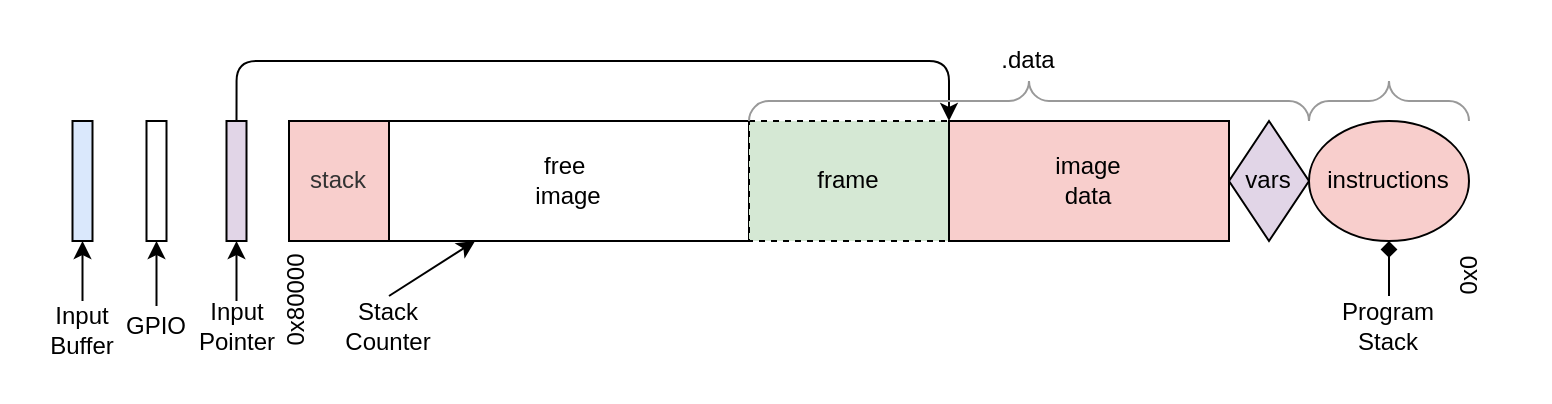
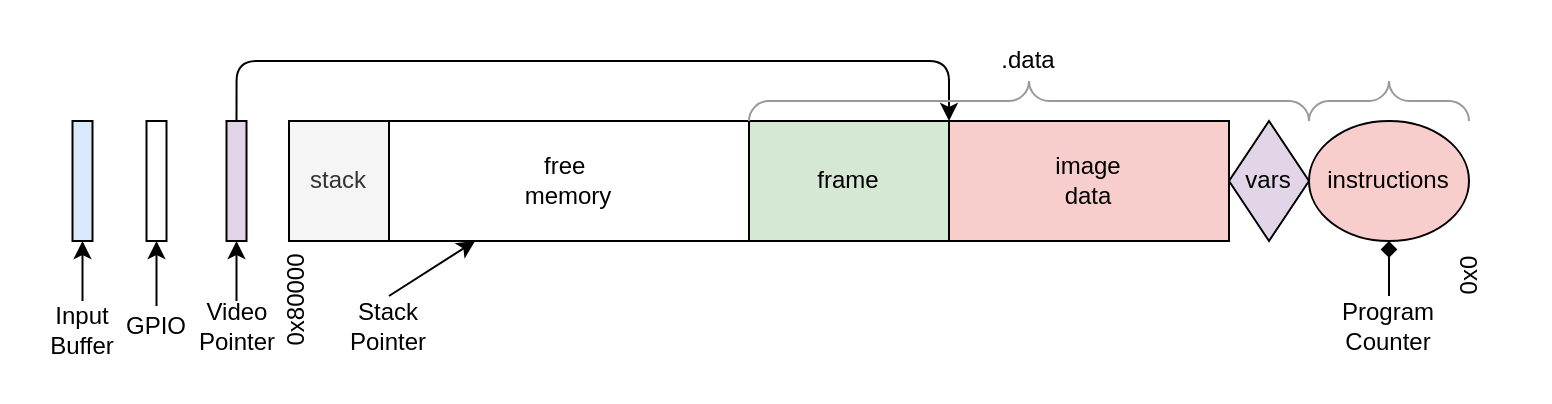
  <mxCell id="0" />
  <mxCell id="1" parent="0" />
- <mxCell id="2" value="free&amp;nbsp;&lt;br&gt;image" style="rounded=0;whiteSpace=wrap;html=1;fillColor=none;" parent="1" vertex="1"><mxGeometry x="194" y="60" width="180" height="60" as="geometry" /></mxCell>
+ <mxCell id="2" value="free&amp;nbsp;&lt;br&gt;memory" style="rounded=0;whiteSpace=wrap;html=1;fillColor=none;" parent="1" vertex="1"><mxGeometry x="194" y="60" width="180" height="60" as="geometry" /></mxCell>
  <mxCell id="3" value="instructions" style="ellipse;whiteSpace=wrap;html=1;fillColor=#f8cecc;" parent="1" vertex="1"><mxGeometry x="654" y="60" width="80" height="60" as="geometry" /></mxCell>
  <mxCell id="4" value="" style="rounded=0;whiteSpace=wrap;html=1;" parent="1" vertex="1"><mxGeometry x="72.75" y="60" width="10" height="60" as="geometry" /></mxCell>
  <mxCell id="5" style="edgeStyle=orthogonalEdgeStyle;rounded=1;orthogonalLoop=1;jettySize=auto;html=1;exitX=0.5;exitY=0;exitDx=0;exitDy=0;entryX=1;entryY=0;entryDx=0;entryDy=0;" parent="1" source="6" target="8" edge="1"><mxGeometry relative="1" as="geometry"><Array as="points"><mxPoint x="118" y="30" /><mxPoint x="474" y="30" /></Array></mxGeometry></mxCell>
  <mxCell id="6" value="" style="rounded=0;whiteSpace=wrap;html=1;fillColor=#e1d5e7;" parent="1" vertex="1"><mxGeometry x="112.75" y="60" width="10" height="60" as="geometry" /></mxCell>
  <mxCell id="7" value="vars" style="rhombus;whiteSpace=wrap;html=1;fillColor=#e1d5e7;" parent="1" vertex="1"><mxGeometry x="614" y="60" width="40" height="60" as="geometry" /></mxCell>
- <mxCell id="8" value="frame" style="rounded=0;whiteSpace=wrap;html=1;fillColor=#d5e8d4;dashed=1;" parent="1" vertex="1"><mxGeometry x="374" y="60" width="100" height="60" as="geometry" /></mxCell>
- <mxCell id="9" value="stack" style="rounded=0;whiteSpace=wrap;html=1;fillColor=#f8cecc;fontColor=#333333;" parent="1" vertex="1"><mxGeometry x="144" y="60" width="50" height="60" as="geometry" /></mxCell>
+ <mxCell id="8" value="frame" style="rounded=0;whiteSpace=wrap;html=1;fillColor=#d5e8d4;" parent="1" vertex="1"><mxGeometry x="374" y="60" width="100" height="60" as="geometry" /></mxCell>
+ <mxCell id="9" value="stack" style="rounded=0;whiteSpace=wrap;html=1;fillColor=#f5f5f5;fontColor=#333333;" parent="1" vertex="1"><mxGeometry x="144" y="60" width="50" height="60" as="geometry" /></mxCell>
  <mxCell id="10" value="" style="endArrow=classic;html=1;exitX=0.5;exitY=0;exitDx=0;exitDy=0;" parent="1" source="11" target="2" edge="1"><mxGeometry width="50" height="50" relative="1" as="geometry"><mxPoint x="-6" y="200" as="sourcePoint" /><mxPoint x="24" y="160" as="targetPoint" /></mxGeometry></mxCell>
- <mxCell id="11" value="Stack&lt;br&gt;Counter" style="text;html=1;strokeColor=none;fillColor=none;align=center;verticalAlign=middle;whiteSpace=wrap;rounded=0;" parent="1" vertex="1"><mxGeometry x="174" y="147.5" width="40" height="30" as="geometry" /></mxCell>
+ <mxCell id="11" value="Stack&lt;br&gt;Pointer" style="text;html=1;strokeColor=none;fillColor=none;align=center;verticalAlign=middle;whiteSpace=wrap;rounded=0;" parent="1" vertex="1"><mxGeometry x="174" y="147.5" width="40" height="30" as="geometry" /></mxCell>
  <mxCell id="12" style="edgeStyle=orthogonalEdgeStyle;rounded=0;orthogonalLoop=1;jettySize=auto;html=1;exitX=0.5;exitY=0;exitDx=0;exitDy=0;entryX=0.5;entryY=1;entryDx=0;entryDy=0;endArrow=diamond;" edge="1" parent="1" source="13" target="3"><mxGeometry relative="1" as="geometry" /></mxCell>
- <mxCell id="13" value="Program&lt;br&gt;Stack" style="text;html=1;strokeColor=none;fillColor=none;align=center;verticalAlign=middle;whiteSpace=wrap;rounded=0;" parent="1" vertex="1"><mxGeometry x="674" y="147.5" width="40" height="30" as="geometry" /></mxCell>
+ <mxCell id="13" value="Program&lt;br&gt;Counter" style="text;html=1;strokeColor=none;fillColor=none;align=center;verticalAlign=middle;whiteSpace=wrap;rounded=0;" parent="1" vertex="1"><mxGeometry x="674" y="147.5" width="40" height="30" as="geometry" /></mxCell>
  <mxCell id="14" style="edgeStyle=orthogonalEdgeStyle;rounded=0;orthogonalLoop=1;jettySize=auto;html=1;exitX=0.5;exitY=0;exitDx=0;exitDy=0;entryX=0.5;entryY=1;entryDx=0;entryDy=0;" edge="1" parent="1" target="6"><mxGeometry relative="1" as="geometry"><mxPoint x="117.75" y="150" as="sourcePoint" /></mxGeometry></mxCell>
- <mxCell id="15" value="Input&lt;br&gt;Pointer" style="text;html=1;strokeColor=none;fillColor=none;align=center;verticalAlign=middle;whiteSpace=wrap;rounded=0;" parent="1" vertex="1"><mxGeometry x="96.5" y="150" width="42.5" height="25" as="geometry" /></mxCell>
+ <mxCell id="15" value="Video&lt;br&gt;Pointer" style="text;html=1;strokeColor=none;fillColor=none;align=center;verticalAlign=middle;whiteSpace=wrap;rounded=0;" parent="1" vertex="1"><mxGeometry x="96.5" y="150" width="42.5" height="25" as="geometry" /></mxCell>
  <mxCell id="16" style="edgeStyle=orthogonalEdgeStyle;rounded=0;orthogonalLoop=1;jettySize=auto;html=1;exitX=0.5;exitY=0;exitDx=0;exitDy=0;entryX=0.5;entryY=1;entryDx=0;entryDy=0;" edge="1" parent="1" source="17" target="4"><mxGeometry relative="1" as="geometry" /></mxCell>
  <mxCell id="17" value="GPIO" style="text;html=1;strokeColor=none;fillColor=none;align=center;verticalAlign=middle;whiteSpace=wrap;rounded=0;" parent="1" vertex="1"><mxGeometry x="57.75" y="152.5" width="40" height="20" as="geometry" /></mxCell>
  <mxCell id="18" value="" style="verticalLabelPosition=bottom;shadow=0;dashed=0;align=center;html=1;verticalAlign=top;strokeWidth=1;shape=mxgraph.mockup.markup.curlyBrace;strokeColor=#999999;" parent="1" vertex="1"><mxGeometry x="654" y="40" width="80" height="20" as="geometry" /></mxCell>
  <mxCell id="19" value="" style="verticalLabelPosition=bottom;shadow=0;dashed=0;align=center;html=1;verticalAlign=top;strokeWidth=1;shape=mxgraph.mockup.markup.curlyBrace;strokeColor=#999999;" parent="1" vertex="1"><mxGeometry x="374" y="40" width="280" height="20" as="geometry" /></mxCell>
  <mxCell id="20" value=".data" style="text;html=1;strokeColor=none;fillColor=none;align=center;verticalAlign=middle;whiteSpace=wrap;rounded=0;" parent="1" vertex="1"><mxGeometry x="494" width="40" height="20" as="geometry" y="20" /></mxCell>
  <mxCell id="21" value="" style="rounded=0;whiteSpace=wrap;html=1;fillColor=#dae8fc;" parent="1" vertex="1"><mxGeometry x="35.75" y="60" width="10" height="60" as="geometry" /></mxCell>
  <mxCell id="22" value="image&lt;br&gt;data" style="rounded=0;whiteSpace=wrap;html=1;fillColor=#f8cecc;" parent="1" vertex="1"><mxGeometry x="474" y="60" width="140" height="60" as="geometry" /></mxCell>
  <mxCell id="23" value="" style="endArrow=classic;html=1;entryX=0.5;entryY=1;entryDx=0;entryDy=0;exitX=0.5;exitY=0;exitDx=0;exitDy=0;" parent="1" source="24" target="21" edge="1"><mxGeometry width="50" height="50" relative="1" as="geometry"><mxPoint x="175.75" y="200" as="sourcePoint" /><mxPoint x="295.75" y="160" as="targetPoint" /></mxGeometry></mxCell>
  <mxCell id="24" value="Input&lt;br&gt;Buffer" style="text;html=1;strokeColor=none;fillColor=none;align=center;verticalAlign=middle;whiteSpace=wrap;rounded=0;" parent="1" vertex="1"><mxGeometry x="20.75" y="150" width="40" height="30" as="geometry" /></mxCell>
  <mxCell id="25" value="0x80000" style="text;html=1;strokeColor=none;fillColor=none;align=center;verticalAlign=middle;whiteSpace=wrap;rounded=0;rotation=-90;" vertex="1" parent="1"><mxGeometry x="127.75" y="140" width="40" height="20" as="geometry" /></mxCell>
  <mxCell id="26" value="0x0" style="text;html=1;strokeColor=none;fillColor=none;align=center;verticalAlign=middle;whiteSpace=wrap;rounded=0;rotation=-90;" vertex="1" parent="1"><mxGeometry x="714" y="127.5" width="40" height="20" as="geometry" /></mxCell>
